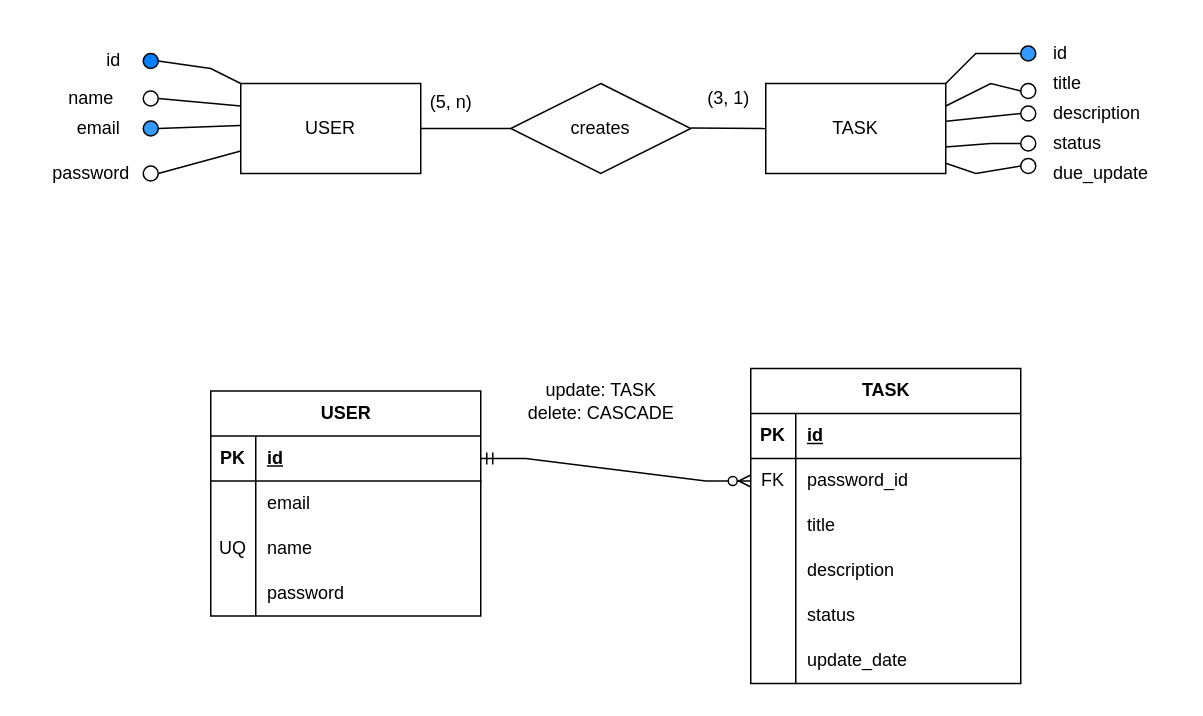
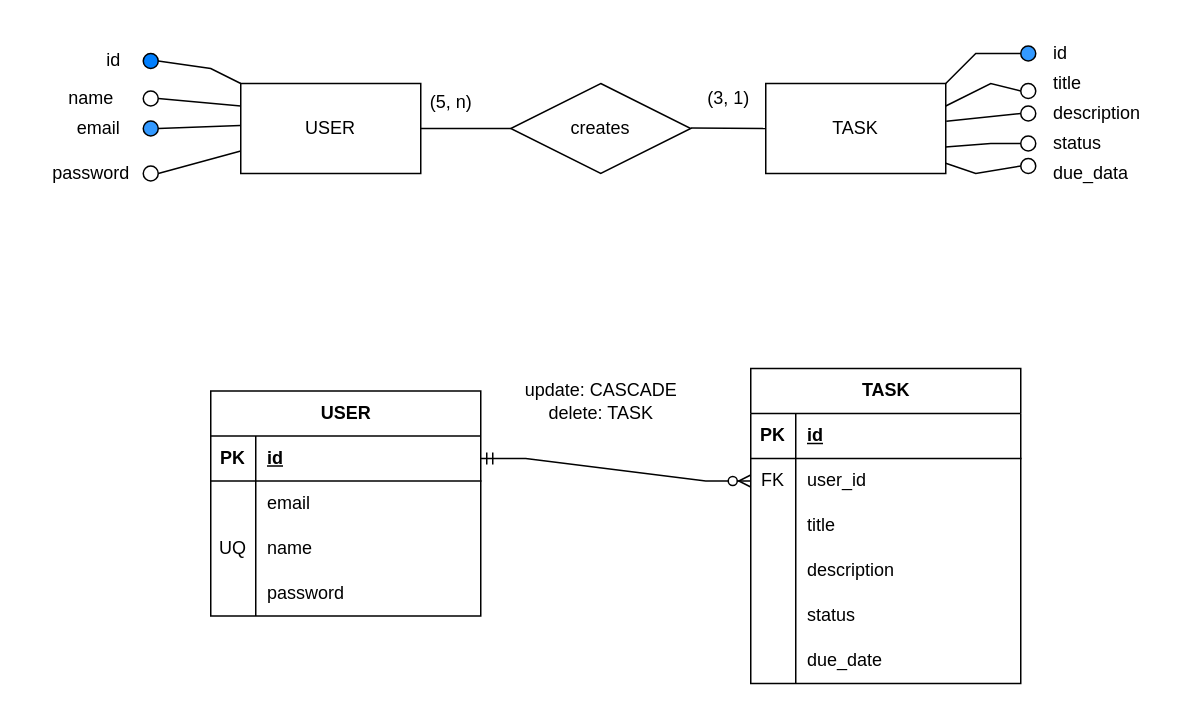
  <mxCell id="0" />
  <mxCell id="1" parent="0" />
  <mxCell id="2" value="USER" style="rounded=0;whiteSpace=wrap;html=1;" parent="1" vertex="1"><mxGeometry x="160" y="55" width="120" height="60" as="geometry" /></mxCell>
  <mxCell id="3" value="TASK" style="rounded=0;whiteSpace=wrap;html=1;" parent="1" vertex="1"><mxGeometry x="510" y="55" width="120" height="60" as="geometry" /></mxCell>
  <mxCell id="4" value="creates" style="shape=rhombus;perimeter=rhombusPerimeter;whiteSpace=wrap;html=1;align=center;" parent="1" vertex="1"><mxGeometry x="340" y="55" width="120" height="60" as="geometry" /></mxCell>
  <mxCell id="5" value="" style="endArrow=none;html=1;rounded=0;exitX=1;exitY=0.5;exitDx=0;exitDy=0;entryX=0;entryY=0.5;entryDx=0;entryDy=0;" parent="1" source="2" target="4" edge="1"><mxGeometry width="50" height="50" relative="1" as="geometry"><mxPoint x="420" y="185" as="sourcePoint" /><mxPoint x="470" y="135" as="targetPoint" /></mxGeometry></mxCell>
  <mxCell id="6" value="" style="endArrow=none;html=1;rounded=0;exitX=1;exitY=0.5;exitDx=0;exitDy=0;entryX=0;entryY=0.5;entryDx=0;entryDy=0;" parent="1" target="3" edge="1"><mxGeometry width="50" height="50" relative="1" as="geometry"><mxPoint x="460" y="84.66" as="sourcePoint" /><mxPoint x="490" y="85" as="targetPoint" /></mxGeometry></mxCell>
  <mxCell id="7" value="&lt;div&gt;name&lt;/div&gt;" style="text;html=1;align=center;verticalAlign=middle;resizable=0;points=[];autosize=1;strokeColor=none;fillColor=none;" parent="1" vertex="1"><mxGeometry x="30" y="50" width="60" height="30" as="geometry" /></mxCell>
  <mxCell id="8" value="" style="ellipse;whiteSpace=wrap;html=1;aspect=fixed;" parent="1" vertex="1"><mxGeometry x="95" y="60" width="10" height="10" as="geometry" /></mxCell>
  <mxCell id="9" value="" style="endArrow=none;html=1;rounded=0;exitX=1;exitY=0.5;exitDx=0;exitDy=0;entryX=0;entryY=0.25;entryDx=0;entryDy=0;" parent="1" source="8" target="2" edge="1"><mxGeometry width="50" height="50" relative="1" as="geometry"><mxPoint x="120" y="125" as="sourcePoint" /><mxPoint x="170" y="75" as="targetPoint" /></mxGeometry></mxCell>
  <mxCell id="10" value="email" style="text;html=1;align=center;verticalAlign=middle;resizable=0;points=[];autosize=1;strokeColor=none;fillColor=none;" parent="1" vertex="1"><mxGeometry x="40" y="70" width="50" height="30" as="geometry" /></mxCell>
  <mxCell id="11" value="" style="ellipse;whiteSpace=wrap;html=1;aspect=fixed;fillColor=#3399FF;" parent="1" vertex="1"><mxGeometry x="95" y="80" width="10" height="10" as="geometry" /></mxCell>
  <mxCell id="12" value="" style="endArrow=none;html=1;rounded=0;exitX=1;exitY=0.5;exitDx=0;exitDy=0;entryX=-0.003;entryY=0.467;entryDx=0;entryDy=0;entryPerimeter=0;" parent="1" source="11" target="2" edge="1"><mxGeometry width="50" height="50" relative="1" as="geometry"><mxPoint x="130" y="135" as="sourcePoint" /><mxPoint x="170" y="80" as="targetPoint" /></mxGeometry></mxCell>
  <mxCell id="13" value="&lt;div&gt;password&lt;/div&gt;" style="text;html=1;align=center;verticalAlign=middle;resizable=0;points=[];autosize=1;strokeColor=none;fillColor=none;" parent="1" vertex="1"><mxGeometry x="20" y="100" width="80" height="30" as="geometry" /></mxCell>
  <mxCell id="14" value="" style="ellipse;whiteSpace=wrap;html=1;aspect=fixed;" parent="1" vertex="1"><mxGeometry x="95" y="110" width="10" height="10" as="geometry" /></mxCell>
  <mxCell id="15" value="" style="endArrow=none;html=1;rounded=0;exitX=1;exitY=0.5;exitDx=0;exitDy=0;entryX=0;entryY=0.75;entryDx=0;entryDy=0;" parent="1" source="14" target="2" edge="1"><mxGeometry width="50" height="50" relative="1" as="geometry"><mxPoint x="120" y="190" as="sourcePoint" /><mxPoint x="160" y="135" as="targetPoint" /></mxGeometry></mxCell>
  <mxCell id="16" value="&lt;div&gt;title&lt;/div&gt;" style="text;html=1;align=left;verticalAlign=middle;resizable=0;points=[];autosize=1;strokeColor=none;fillColor=none;" parent="1" vertex="1"><mxGeometry x="700" y="40" width="40" height="30" as="geometry" /></mxCell>
  <mxCell id="17" value="" style="ellipse;whiteSpace=wrap;html=1;aspect=fixed;" parent="1" vertex="1"><mxGeometry x="680" y="55" width="10" height="10" as="geometry" /></mxCell>
  <mxCell id="18" value="" style="endArrow=none;html=1;rounded=0;exitX=0;exitY=0.5;exitDx=0;exitDy=0;entryX=1;entryY=0.25;entryDx=0;entryDy=0;" parent="1" source="17" target="3" edge="1"><mxGeometry width="50" height="50" relative="1" as="geometry"><mxPoint x="815" y="115" as="sourcePoint" /><mxPoint x="855" y="60" as="targetPoint" /><Array as="points"><mxPoint x="660" y="55" /></Array></mxGeometry></mxCell>
  <mxCell id="19" value="description" style="text;html=1;align=left;verticalAlign=middle;resizable=0;points=[];autosize=1;strokeColor=none;fillColor=none;" parent="1" vertex="1"><mxGeometry x="700" y="60" width="80" height="30" as="geometry" /></mxCell>
  <mxCell id="20" value="" style="ellipse;whiteSpace=wrap;html=1;aspect=fixed;" parent="1" vertex="1"><mxGeometry x="680" y="70" width="10" height="10" as="geometry" /></mxCell>
  <mxCell id="21" value="" style="endArrow=none;html=1;rounded=0;exitX=0;exitY=0.5;exitDx=0;exitDy=0;entryX=1.003;entryY=0.419;entryDx=0;entryDy=0;entryPerimeter=0;" parent="1" source="20" target="3" edge="1"><mxGeometry width="50" height="50" relative="1" as="geometry"><mxPoint x="825" y="125" as="sourcePoint" /><mxPoint x="855" y="73" as="targetPoint" /></mxGeometry></mxCell>
  <mxCell id="22" value="status" style="text;html=1;align=left;verticalAlign=middle;resizable=0;points=[];autosize=1;strokeColor=none;fillColor=none;" parent="1" vertex="1"><mxGeometry x="700" y="80" width="60" height="30" as="geometry" /></mxCell>
  <mxCell id="23" value="" style="ellipse;whiteSpace=wrap;html=1;aspect=fixed;" parent="1" vertex="1"><mxGeometry x="680" y="90" width="10" height="10" as="geometry" /></mxCell>
  <mxCell id="24" value="" style="endArrow=none;html=1;rounded=0;exitX=0;exitY=0.5;exitDx=0;exitDy=0;entryX=0.998;entryY=0.706;entryDx=0;entryDy=0;entryPerimeter=0;" parent="1" source="23" target="3" edge="1"><mxGeometry width="50" height="50" relative="1" as="geometry"><mxPoint x="815" y="180" as="sourcePoint" /><mxPoint x="853" y="89" as="targetPoint" /><Array as="points"><mxPoint x="660" y="95" /></Array></mxGeometry></mxCell>
  <mxCell id="25" value="" style="endArrow=none;html=1;rounded=0;exitX=0;exitY=0.5;exitDx=0;exitDy=0;entryX=1;entryY=0.886;entryDx=0;entryDy=0;entryPerimeter=0;" parent="1" source="26" target="3" edge="1"><mxGeometry width="50" height="50" relative="1" as="geometry"><mxPoint x="678" y="108" as="sourcePoint" /><mxPoint x="630" y="110" as="targetPoint" /><Array as="points"><mxPoint x="650" y="115" /></Array></mxGeometry></mxCell>
  <mxCell id="26" value="" style="ellipse;whiteSpace=wrap;html=1;aspect=fixed;" parent="1" vertex="1"><mxGeometry x="680" y="105" width="10" height="10" as="geometry" /></mxCell>
- <mxCell id="27" value="due_update" style="text;html=1;align=left;verticalAlign=middle;resizable=0;points=[];autosize=1;strokeColor=none;fillColor=none;" parent="1" vertex="1"><mxGeometry x="700" y="100" width="80" height="30" as="geometry" /></mxCell>
+ <mxCell id="27" value="due_data" style="text;html=1;align=left;verticalAlign=middle;resizable=0;points=[];autosize=1;strokeColor=none;fillColor=none;" parent="1" vertex="1"><mxGeometry x="700" y="100" width="80" height="30" as="geometry" /></mxCell>
  <mxCell id="28" value="" style="endArrow=none;html=1;rounded=0;exitX=0;exitY=0.5;exitDx=0;exitDy=0;" parent="1" source="29" edge="1"><mxGeometry width="50" height="50" relative="1" as="geometry"><mxPoint x="825" y="55" as="sourcePoint" /><mxPoint x="630" y="55" as="targetPoint" /><Array as="points"><mxPoint x="650" y="35" /></Array></mxGeometry></mxCell>
  <mxCell id="29" value="" style="ellipse;whiteSpace=wrap;html=1;aspect=fixed;fillColor=#3399FF;" parent="1" vertex="1"><mxGeometry x="680" y="30" width="10" height="10" as="geometry" /></mxCell>
  <mxCell id="30" value="id" style="text;html=1;align=left;verticalAlign=middle;resizable=0;points=[];autosize=1;strokeColor=none;fillColor=none;" parent="1" vertex="1"><mxGeometry x="700" y="20" width="30" height="30" as="geometry" /></mxCell>
  <mxCell id="31" value="(5, n)" style="text;html=1;align=center;verticalAlign=middle;resizable=0;points=[];autosize=1;strokeColor=none;fillColor=none;" parent="1" vertex="1"><mxGeometry x="275" y="53" width="50" height="30" as="geometry" /></mxCell>
  <mxCell id="32" value="(3, 1)" style="text;html=1;align=center;verticalAlign=middle;resizable=0;points=[];autosize=1;strokeColor=none;fillColor=none;" parent="1" vertex="1"><mxGeometry x="460" y="50" width="50" height="30" as="geometry" /></mxCell>
  <mxCell id="33" value="" style="ellipse;whiteSpace=wrap;html=1;aspect=fixed;fillColor=#007FFF;" parent="1" vertex="1"><mxGeometry x="95" y="35" width="10" height="10" as="geometry" /></mxCell>
  <mxCell id="34" value="" style="endArrow=none;html=1;rounded=0;exitX=1;exitY=0.5;exitDx=0;exitDy=0;entryX=0;entryY=0;entryDx=0;entryDy=0;" parent="1" source="33" target="2" edge="1"><mxGeometry width="50" height="50" relative="1" as="geometry"><mxPoint x="125" y="100" as="sourcePoint" /><mxPoint x="165" y="45" as="targetPoint" /><Array as="points"><mxPoint x="140" y="45" /></Array></mxGeometry></mxCell>
  <mxCell id="35" value="id" style="text;html=1;align=center;verticalAlign=middle;resizable=0;points=[];autosize=1;strokeColor=none;fillColor=none;" parent="1" vertex="1"><mxGeometry x="60" y="25" width="30" height="30" as="geometry" /></mxCell>
  <mxCell id="36" value="USER" style="shape=table;startSize=30;container=1;collapsible=1;childLayout=tableLayout;fixedRows=1;rowLines=0;fontStyle=1;align=center;resizeLast=1;html=1;" vertex="1" parent="1"><mxGeometry x="140" y="260" width="180" height="150" as="geometry" /></mxCell>
  <mxCell id="37" value="" style="shape=tableRow;horizontal=0;startSize=0;swimlaneHead=0;swimlaneBody=0;fillColor=none;collapsible=0;dropTarget=0;points=[[0,0.5],[1,0.5]];portConstraint=eastwest;top=0;left=0;right=0;bottom=1;" vertex="1" parent="36"><mxGeometry y="30" width="180" height="30" as="geometry" /></mxCell>
  <mxCell id="38" value="PK" style="shape=partialRectangle;connectable=0;fillColor=none;top=0;left=0;bottom=0;right=0;fontStyle=1;overflow=hidden;whiteSpace=wrap;html=1;" vertex="1" parent="37"><mxGeometry width="30" height="30" as="geometry"><mxRectangle width="30" height="30" as="alternateBounds" /></mxGeometry></mxCell>
  <mxCell id="39" value="id" style="shape=partialRectangle;connectable=0;fillColor=none;top=0;left=0;bottom=0;right=0;align=left;spacingLeft=6;fontStyle=5;overflow=hidden;whiteSpace=wrap;html=1;" vertex="1" parent="37"><mxGeometry x="30" width="150" height="30" as="geometry"><mxRectangle width="150" height="30" as="alternateBounds" /></mxGeometry></mxCell>
  <mxCell id="40" value="" style="shape=tableRow;horizontal=0;startSize=0;swimlaneHead=0;swimlaneBody=0;fillColor=none;collapsible=0;dropTarget=0;points=[[0,0.5],[1,0.5]];portConstraint=eastwest;top=0;left=0;right=0;bottom=0;" vertex="1" parent="36"><mxGeometry y="60" width="180" height="30" as="geometry" /></mxCell>
  <mxCell id="41" value="" style="shape=partialRectangle;connectable=0;fillColor=none;top=0;left=0;bottom=0;right=0;editable=1;overflow=hidden;whiteSpace=wrap;html=1;" vertex="1" parent="40"><mxGeometry width="30" height="30" as="geometry"><mxRectangle width="30" height="30" as="alternateBounds" /></mxGeometry></mxCell>
  <mxCell id="42" value="email" style="shape=partialRectangle;connectable=0;fillColor=none;top=0;left=0;bottom=0;right=0;align=left;spacingLeft=6;overflow=hidden;whiteSpace=wrap;html=1;" vertex="1" parent="40"><mxGeometry x="30" width="150" height="30" as="geometry"><mxRectangle width="150" height="30" as="alternateBounds" /></mxGeometry></mxCell>
  <mxCell id="43" value="" style="shape=tableRow;horizontal=0;startSize=0;swimlaneHead=0;swimlaneBody=0;fillColor=none;collapsible=0;dropTarget=0;points=[[0,0.5],[1,0.5]];portConstraint=eastwest;top=0;left=0;right=0;bottom=0;" vertex="1" parent="36"><mxGeometry y="90" width="180" height="30" as="geometry" /></mxCell>
  <mxCell id="44" value="UQ" style="shape=partialRectangle;connectable=0;fillColor=none;top=0;left=0;bottom=0;right=0;editable=1;overflow=hidden;whiteSpace=wrap;html=1;" vertex="1" parent="43"><mxGeometry width="30" height="30" as="geometry"><mxRectangle width="30" height="30" as="alternateBounds" /></mxGeometry></mxCell>
  <mxCell id="45" value="name" style="shape=partialRectangle;connectable=0;fillColor=none;top=0;left=0;bottom=0;right=0;align=left;spacingLeft=6;overflow=hidden;whiteSpace=wrap;html=1;" vertex="1" parent="43"><mxGeometry x="30" width="150" height="30" as="geometry"><mxRectangle width="150" height="30" as="alternateBounds" /></mxGeometry></mxCell>
  <mxCell id="46" value="" style="shape=tableRow;horizontal=0;startSize=0;swimlaneHead=0;swimlaneBody=0;fillColor=none;collapsible=0;dropTarget=0;points=[[0,0.5],[1,0.5]];portConstraint=eastwest;top=0;left=0;right=0;bottom=0;" vertex="1" parent="36"><mxGeometry y="120" width="180" height="30" as="geometry" /></mxCell>
  <mxCell id="47" value="" style="shape=partialRectangle;connectable=0;fillColor=none;top=0;left=0;bottom=0;right=0;editable=1;overflow=hidden;whiteSpace=wrap;html=1;" vertex="1" parent="46"><mxGeometry width="30" height="30" as="geometry"><mxRectangle width="30" height="30" as="alternateBounds" /></mxGeometry></mxCell>
  <mxCell id="48" value="password" style="shape=partialRectangle;connectable=0;fillColor=none;top=0;left=0;bottom=0;right=0;align=left;spacingLeft=6;overflow=hidden;whiteSpace=wrap;html=1;" vertex="1" parent="46"><mxGeometry x="30" width="150" height="30" as="geometry"><mxRectangle width="150" height="30" as="alternateBounds" /></mxGeometry></mxCell>
  <mxCell id="49" value="TASK" style="shape=table;startSize=30;container=1;collapsible=1;childLayout=tableLayout;fixedRows=1;rowLines=0;fontStyle=1;align=center;resizeLast=1;html=1;" vertex="1" parent="1"><mxGeometry x="500" y="245" width="180" height="210" as="geometry" /></mxCell>
  <mxCell id="50" value="" style="shape=tableRow;horizontal=0;startSize=0;swimlaneHead=0;swimlaneBody=0;fillColor=none;collapsible=0;dropTarget=0;points=[[0,0.5],[1,0.5]];portConstraint=eastwest;top=0;left=0;right=0;bottom=1;" vertex="1" parent="49"><mxGeometry y="30" width="180" height="30" as="geometry" /></mxCell>
  <mxCell id="51" value="PK" style="shape=partialRectangle;connectable=0;fillColor=none;top=0;left=0;bottom=0;right=0;fontStyle=1;overflow=hidden;whiteSpace=wrap;html=1;" vertex="1" parent="50"><mxGeometry width="30" height="30" as="geometry"><mxRectangle width="30" height="30" as="alternateBounds" /></mxGeometry></mxCell>
  <mxCell id="52" value="id" style="shape=partialRectangle;connectable=0;fillColor=none;top=0;left=0;bottom=0;right=0;align=left;spacingLeft=6;fontStyle=5;overflow=hidden;whiteSpace=wrap;html=1;" vertex="1" parent="50"><mxGeometry x="30" width="150" height="30" as="geometry"><mxRectangle width="150" height="30" as="alternateBounds" /></mxGeometry></mxCell>
  <mxCell id="53" value="" style="shape=tableRow;horizontal=0;startSize=0;swimlaneHead=0;swimlaneBody=0;fillColor=none;collapsible=0;dropTarget=0;points=[[0,0.5],[1,0.5]];portConstraint=eastwest;top=0;left=0;right=0;bottom=0;" vertex="1" parent="49"><mxGeometry y="60" width="180" height="30" as="geometry" /></mxCell>
  <mxCell id="54" value="FK" style="shape=partialRectangle;connectable=0;fillColor=none;top=0;left=0;bottom=0;right=0;editable=1;overflow=hidden;whiteSpace=wrap;html=1;" vertex="1" parent="53"><mxGeometry width="30" height="30" as="geometry"><mxRectangle width="30" height="30" as="alternateBounds" /></mxGeometry></mxCell>
- <mxCell id="55" value="password_id" style="shape=partialRectangle;connectable=0;fillColor=none;top=0;left=0;bottom=0;right=0;align=left;spacingLeft=6;overflow=hidden;whiteSpace=wrap;html=1;" vertex="1" parent="53"><mxGeometry x="30" width="150" height="30" as="geometry"><mxRectangle width="150" height="30" as="alternateBounds" /></mxGeometry></mxCell>
+ <mxCell id="55" value="user_id" style="shape=partialRectangle;connectable=0;fillColor=none;top=0;left=0;bottom=0;right=0;align=left;spacingLeft=6;overflow=hidden;whiteSpace=wrap;html=1;" vertex="1" parent="53"><mxGeometry x="30" width="150" height="30" as="geometry"><mxRectangle width="150" height="30" as="alternateBounds" /></mxGeometry></mxCell>
  <mxCell id="56" value="" style="shape=tableRow;horizontal=0;startSize=0;swimlaneHead=0;swimlaneBody=0;fillColor=none;collapsible=0;dropTarget=0;points=[[0,0.5],[1,0.5]];portConstraint=eastwest;top=0;left=0;right=0;bottom=0;" vertex="1" parent="49"><mxGeometry y="90" width="180" height="30" as="geometry" /></mxCell>
  <mxCell id="57" value="" style="shape=partialRectangle;connectable=0;fillColor=none;top=0;left=0;bottom=0;right=0;editable=1;overflow=hidden;whiteSpace=wrap;html=1;" vertex="1" parent="56"><mxGeometry width="30" height="30" as="geometry"><mxRectangle width="30" height="30" as="alternateBounds" /></mxGeometry></mxCell>
  <mxCell id="58" value="title" style="shape=partialRectangle;connectable=0;fillColor=none;top=0;left=0;bottom=0;right=0;align=left;spacingLeft=6;overflow=hidden;whiteSpace=wrap;html=1;" vertex="1" parent="56"><mxGeometry x="30" width="150" height="30" as="geometry"><mxRectangle width="150" height="30" as="alternateBounds" /></mxGeometry></mxCell>
  <mxCell id="59" value="" style="shape=tableRow;horizontal=0;startSize=0;swimlaneHead=0;swimlaneBody=0;fillColor=none;collapsible=0;dropTarget=0;points=[[0,0.5],[1,0.5]];portConstraint=eastwest;top=0;left=0;right=0;bottom=0;" vertex="1" parent="49"><mxGeometry y="120" width="180" height="30" as="geometry" /></mxCell>
  <mxCell id="60" value="" style="shape=partialRectangle;connectable=0;fillColor=none;top=0;left=0;bottom=0;right=0;editable=1;overflow=hidden;whiteSpace=wrap;html=1;" vertex="1" parent="59"><mxGeometry width="30" height="30" as="geometry"><mxRectangle width="30" height="30" as="alternateBounds" /></mxGeometry></mxCell>
  <mxCell id="61" value="description" style="shape=partialRectangle;connectable=0;fillColor=none;top=0;left=0;bottom=0;right=0;align=left;spacingLeft=6;overflow=hidden;whiteSpace=wrap;html=1;" vertex="1" parent="59"><mxGeometry x="30" width="150" height="30" as="geometry"><mxRectangle width="150" height="30" as="alternateBounds" /></mxGeometry></mxCell>
  <mxCell id="62" style="shape=tableRow;horizontal=0;startSize=0;swimlaneHead=0;swimlaneBody=0;fillColor=none;collapsible=0;dropTarget=0;points=[[0,0.5],[1,0.5]];portConstraint=eastwest;top=0;left=0;right=0;bottom=0;" vertex="1" parent="49"><mxGeometry y="150" width="180" height="30" as="geometry" /></mxCell>
  <mxCell id="63" style="shape=partialRectangle;connectable=0;fillColor=none;top=0;left=0;bottom=0;right=0;editable=1;overflow=hidden;whiteSpace=wrap;html=1;" vertex="1" parent="62"><mxGeometry width="30" height="30" as="geometry"><mxRectangle width="30" height="30" as="alternateBounds" /></mxGeometry></mxCell>
  <mxCell id="64" value="status" style="shape=partialRectangle;connectable=0;fillColor=none;top=0;left=0;bottom=0;right=0;align=left;spacingLeft=6;overflow=hidden;whiteSpace=wrap;html=1;" vertex="1" parent="62"><mxGeometry x="30" width="150" height="30" as="geometry"><mxRectangle width="150" height="30" as="alternateBounds" /></mxGeometry></mxCell>
  <mxCell id="65" style="shape=tableRow;horizontal=0;startSize=0;swimlaneHead=0;swimlaneBody=0;fillColor=none;collapsible=0;dropTarget=0;points=[[0,0.5],[1,0.5]];portConstraint=eastwest;top=0;left=0;right=0;bottom=0;" vertex="1" parent="49"><mxGeometry y="180" width="180" height="30" as="geometry" /></mxCell>
  <mxCell id="66" style="shape=partialRectangle;connectable=0;fillColor=none;top=0;left=0;bottom=0;right=0;editable=1;overflow=hidden;whiteSpace=wrap;html=1;" vertex="1" parent="65"><mxGeometry width="30" height="30" as="geometry"><mxRectangle width="30" height="30" as="alternateBounds" /></mxGeometry></mxCell>
- <mxCell id="67" value="update_date" style="shape=partialRectangle;connectable=0;fillColor=none;top=0;left=0;bottom=0;right=0;align=left;spacingLeft=6;overflow=hidden;whiteSpace=wrap;html=1;" vertex="1" parent="65"><mxGeometry x="30" width="150" height="30" as="geometry"><mxRectangle width="150" height="30" as="alternateBounds" /></mxGeometry></mxCell>
+ <mxCell id="67" value="due_date" style="shape=partialRectangle;connectable=0;fillColor=none;top=0;left=0;bottom=0;right=0;align=left;spacingLeft=6;overflow=hidden;whiteSpace=wrap;html=1;" vertex="1" parent="65"><mxGeometry x="30" width="150" height="30" as="geometry"><mxRectangle width="150" height="30" as="alternateBounds" /></mxGeometry></mxCell>
  <mxCell id="68" value="" style="edgeStyle=entityRelationEdgeStyle;fontSize=12;html=1;endArrow=ERzeroToMany;startArrow=ERmandOne;rounded=0;exitX=1;exitY=0.5;exitDx=0;exitDy=0;" edge="1" parent="1" source="37"><mxGeometry width="100" height="100" relative="1" as="geometry"><mxPoint x="400" y="420" as="sourcePoint" /><mxPoint x="500" y="320" as="targetPoint" /></mxGeometry></mxCell>
- <mxCell id="69" value="update: TASK" style="text;html=1;align=center;verticalAlign=middle;resizable=0;points=[];autosize=1;strokeColor=none;fillColor=none;" vertex="1" parent="1"><mxGeometry x="340" y="245" width="120" height="30" as="geometry" /></mxCell>
- <mxCell id="70" value="delete: CASCADE" style="text;html=1;align=center;verticalAlign=middle;resizable=0;points=[];autosize=1;strokeColor=none;fillColor=none;" vertex="1" parent="1"><mxGeometry x="340" y="260" width="120" height="30" as="geometry" /></mxCell>
+ <mxCell id="69" value="update: CASCADE" style="text;html=1;align=center;verticalAlign=middle;resizable=0;points=[];autosize=1;strokeColor=none;fillColor=none;" vertex="1" parent="1"><mxGeometry x="340" y="245" width="120" height="30" as="geometry" /></mxCell>
+ <mxCell id="70" value="delete: TASK" style="text;html=1;align=center;verticalAlign=middle;resizable=0;points=[];autosize=1;strokeColor=none;fillColor=none;" vertex="1" parent="1"><mxGeometry x="340" y="260" width="120" height="30" as="geometry" /></mxCell>
